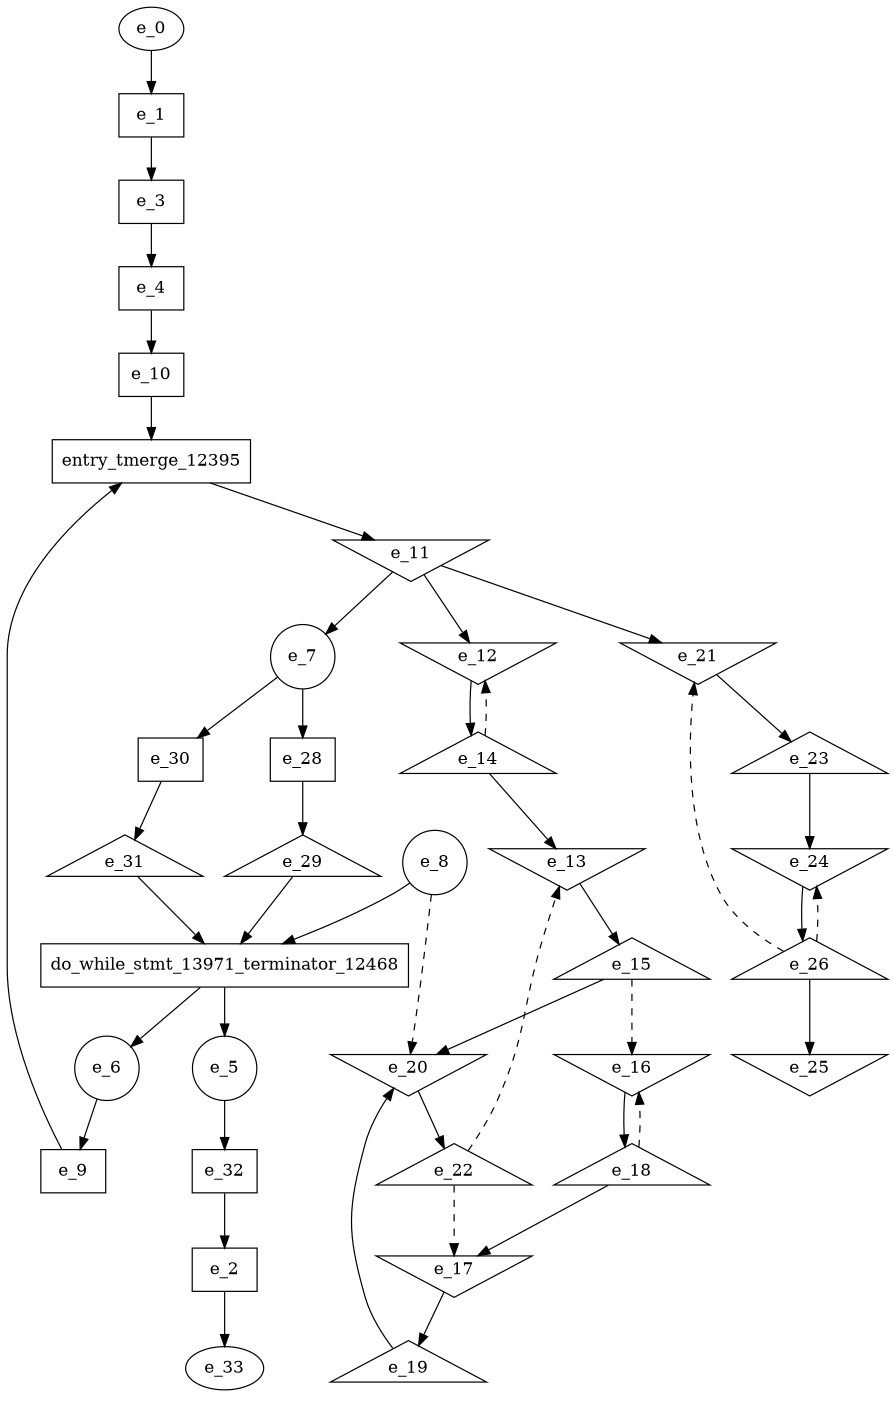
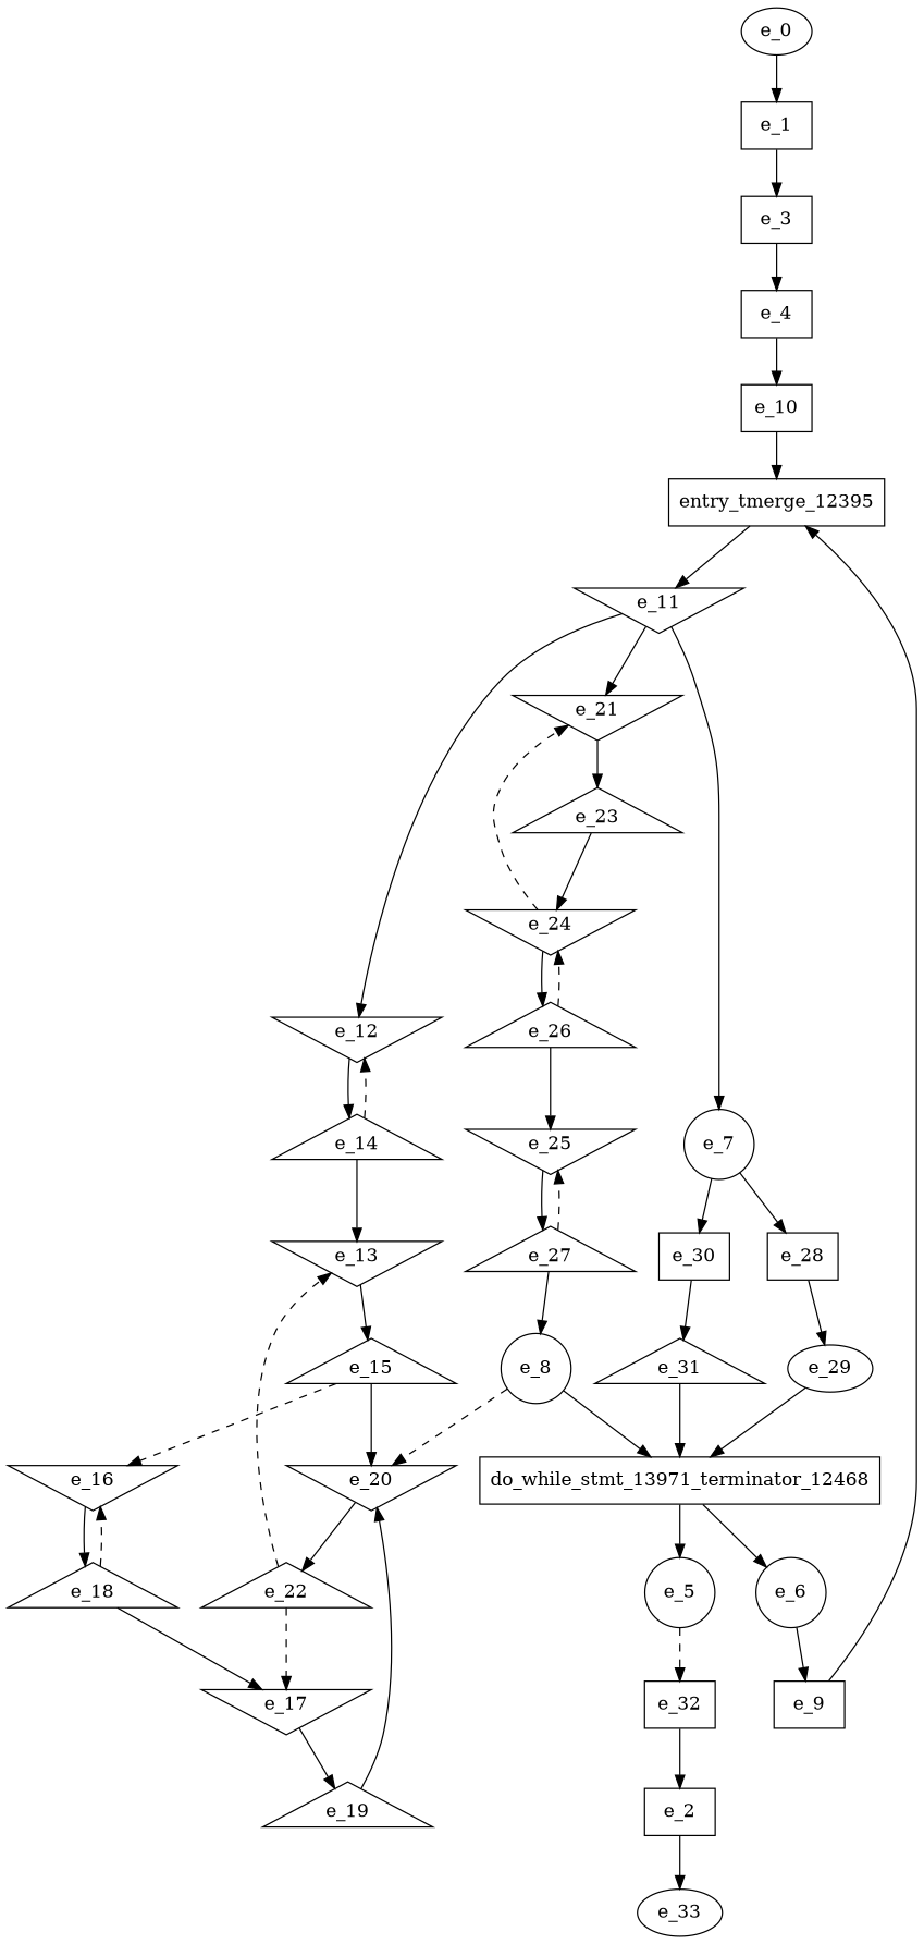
  digraph {
    node [shape=triangle]
    e_1 [shape=dot]
    e_3 [shape=dot]
    e_0 [shape=""]
    e_4 [shape=dot]
    e_2 [shape=dot]
    e_33 [shape=""]
    e_10 [shape=dot]
    entry_tmerge_12395 [shape=rectangle]
    e_5 [shape=circle]
    e_32 [shape=dot]
    e_6 [shape=circle]
    e_9 [shape=dot]
    e_7 [shape=circle]
    e_28 [shape=dot]
    e_30 [shape=dot]
-   e_29
+   e_29 [shape=ellipse]
    e_31
    e_8 [shape=circle]
    do_while_stmt_13971_terminator_12468 [shape=rectangle]
    e_20 [shape=invtriangle]
    e_11 [shape=invtriangle]
    e_12 [shape=invtriangle]
    e_21 [shape=invtriangle]
    e_14
    e_23
    e_13 [shape=invtriangle]
    e_15
    e_16 [shape=invtriangle]
    e_18
    e_22
    e_17 [shape=invtriangle]
    e_19
    e_24 [shape=invtriangle]
    e_26
    e_25 [shape=invtriangle]
+   e_27
    e_1 -> e_3
    e_3 -> e_4
    e_0 -> e_1
    e_4 -> e_10
    e_2 -> e_33
    e_10 -> entry_tmerge_12395
    entry_tmerge_12395 -> e_11
-   e_5 -> e_32
+   e_5 -> e_32 [style=dashed]
    e_32 -> e_2
    e_6 -> e_9
    e_9 -> entry_tmerge_12395
    e_7 -> e_28
    e_7 -> e_30
    e_28 -> e_29
    e_30 -> e_31
    e_29 -> do_while_stmt_13971_terminator_12468
    e_31 -> do_while_stmt_13971_terminator_12468
    e_8 -> do_while_stmt_13971_terminator_12468
    e_8 -> e_20 [style=dashed]
    do_while_stmt_13971_terminator_12468 -> e_5
    do_while_stmt_13971_terminator_12468 -> e_6
    e_20 -> e_22
    e_11 -> e_7
    e_11 -> e_12
    e_11 -> e_21
    e_12 -> e_14
    e_21 -> e_23
    e_14 -> e_12 [style=dashed]
    e_14 -> e_13
    e_23 -> e_24
    e_13 -> e_15
    e_15 -> e_20
    e_15 -> e_16 [style=dashed]
    e_16 -> e_18
    e_18 -> e_16 [style=dashed]
    e_18 -> e_17
    e_22 -> e_13 [style=dashed]
    e_22 -> e_17 [style=dashed]
    e_17 -> e_19
    e_19 -> e_20
    e_24 -> e_26
-   e_26 -> e_21 [style=dashed]
+   e_24 -> e_21 [style=dashed]
    e_26 -> e_24 [style=dashed]
    e_26 -> e_25
+   e_25 -> e_27
+   e_27 -> e_8
+   e_27 -> e_25 [style=dashed]
  }
